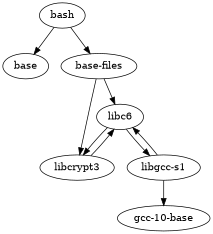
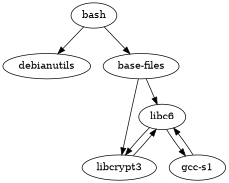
  digraph {
    bash
-   debianutils [label=base]
+   debianutils
    "base-files"
    libc6
    n5 [label=libcrypt3]
-   "libgcc-s1"
-   "gcc-10-base"
+   "libgcc-s1" [label="gcc-s1"]
    bash -> debianutils
    bash -> "base-files"
    "base-files" -> libc6
    "base-files" -> n5
    libc6 -> n5
    libc6 -> "libgcc-s1"
    n5 -> libc6
    "libgcc-s1" -> libc6
-   "libgcc-s1" -> "gcc-10-base"
  }
